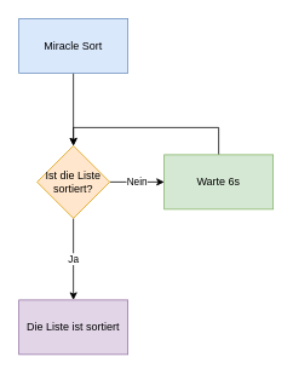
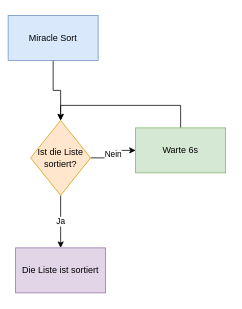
  <mxCell id="0" />
  <mxCell id="1" parent="0" />
  <mxCell id="2" value="" style="edgeStyle=orthogonalEdgeStyle;rounded=0;orthogonalLoop=1;jettySize=auto;html=1;" edge="1" parent="1" source="3" target="6"><mxGeometry relative="1" as="geometry" /></mxCell>
- <mxCell id="3" value="Miracle Sort" style="rounded=0;whiteSpace=wrap;html=1;fillColor=#dae8fc;strokeColor=#6c8ebf;" vertex="1" parent="1"><mxGeometry x="20" y="20" width="120" height="60" as="geometry" /></mxCell>
+ <mxCell id="3" value="Miracle Sort" style="rounded=0;whiteSpace=wrap;html=1;fillColor=#dae8fc;strokeColor=#6c8ebf;" vertex="1" parent="1"><mxGeometry x="10" y="20" width="120" height="60" as="geometry" /></mxCell>
  <mxCell id="4" value="Ja" style="edgeStyle=orthogonalEdgeStyle;rounded=0;orthogonalLoop=1;jettySize=auto;html=1;" edge="1" parent="1" source="6" target="7"><mxGeometry relative="1" as="geometry" /></mxCell>
  <mxCell id="5" value="Nein" style="edgeStyle=orthogonalEdgeStyle;rounded=0;orthogonalLoop=1;jettySize=auto;html=1;" edge="1" parent="1" source="6" target="9"><mxGeometry relative="1" as="geometry" /></mxCell>
- <mxCell id="6" value="Ist die Liste sortiert?" style="rhombus;whiteSpace=wrap;html=1;rounded=0;strokeColor=#d79b00;fillColor=#ffe6cc;" vertex="1" parent="1"><mxGeometry x="40" y="160" width="80" height="80" as="geometry" /></mxCell>
+ <mxCell id="6" value="Ist die Liste sortiert?" style="rhombus;whiteSpace=wrap;html=1;rounded=0;strokeColor=#d79b00;fillColor=#ffe6cc;" vertex="1" parent="1"><mxGeometry x="40" y="160" width="80" height="100" as="geometry" /></mxCell>
  <mxCell id="7" value="Die Liste ist sortiert" style="whiteSpace=wrap;html=1;rounded=0;strokeColor=#9673a6;fillColor=#e1d5e7;" vertex="1" parent="1"><mxGeometry x="20" y="330" width="120" height="60" as="geometry" /></mxCell>
  <mxCell id="8" style="edgeStyle=orthogonalEdgeStyle;rounded=0;orthogonalLoop=1;jettySize=auto;html=1;entryX=0.5;entryY=0;entryDx=0;entryDy=0;" edge="1" parent="1" source="9" target="6"><mxGeometry relative="1" as="geometry"><Array as="points"><mxPoint x="240" y="140" /><mxPoint x="80" y="140" /></Array></mxGeometry></mxCell>
  <mxCell id="9" value="Warte 6s" style="whiteSpace=wrap;html=1;rounded=0;strokeColor=#82b366;fillColor=#d5e8d4;" vertex="1" parent="1"><mxGeometry x="180" y="170" width="120" height="60" as="geometry" /></mxCell>
